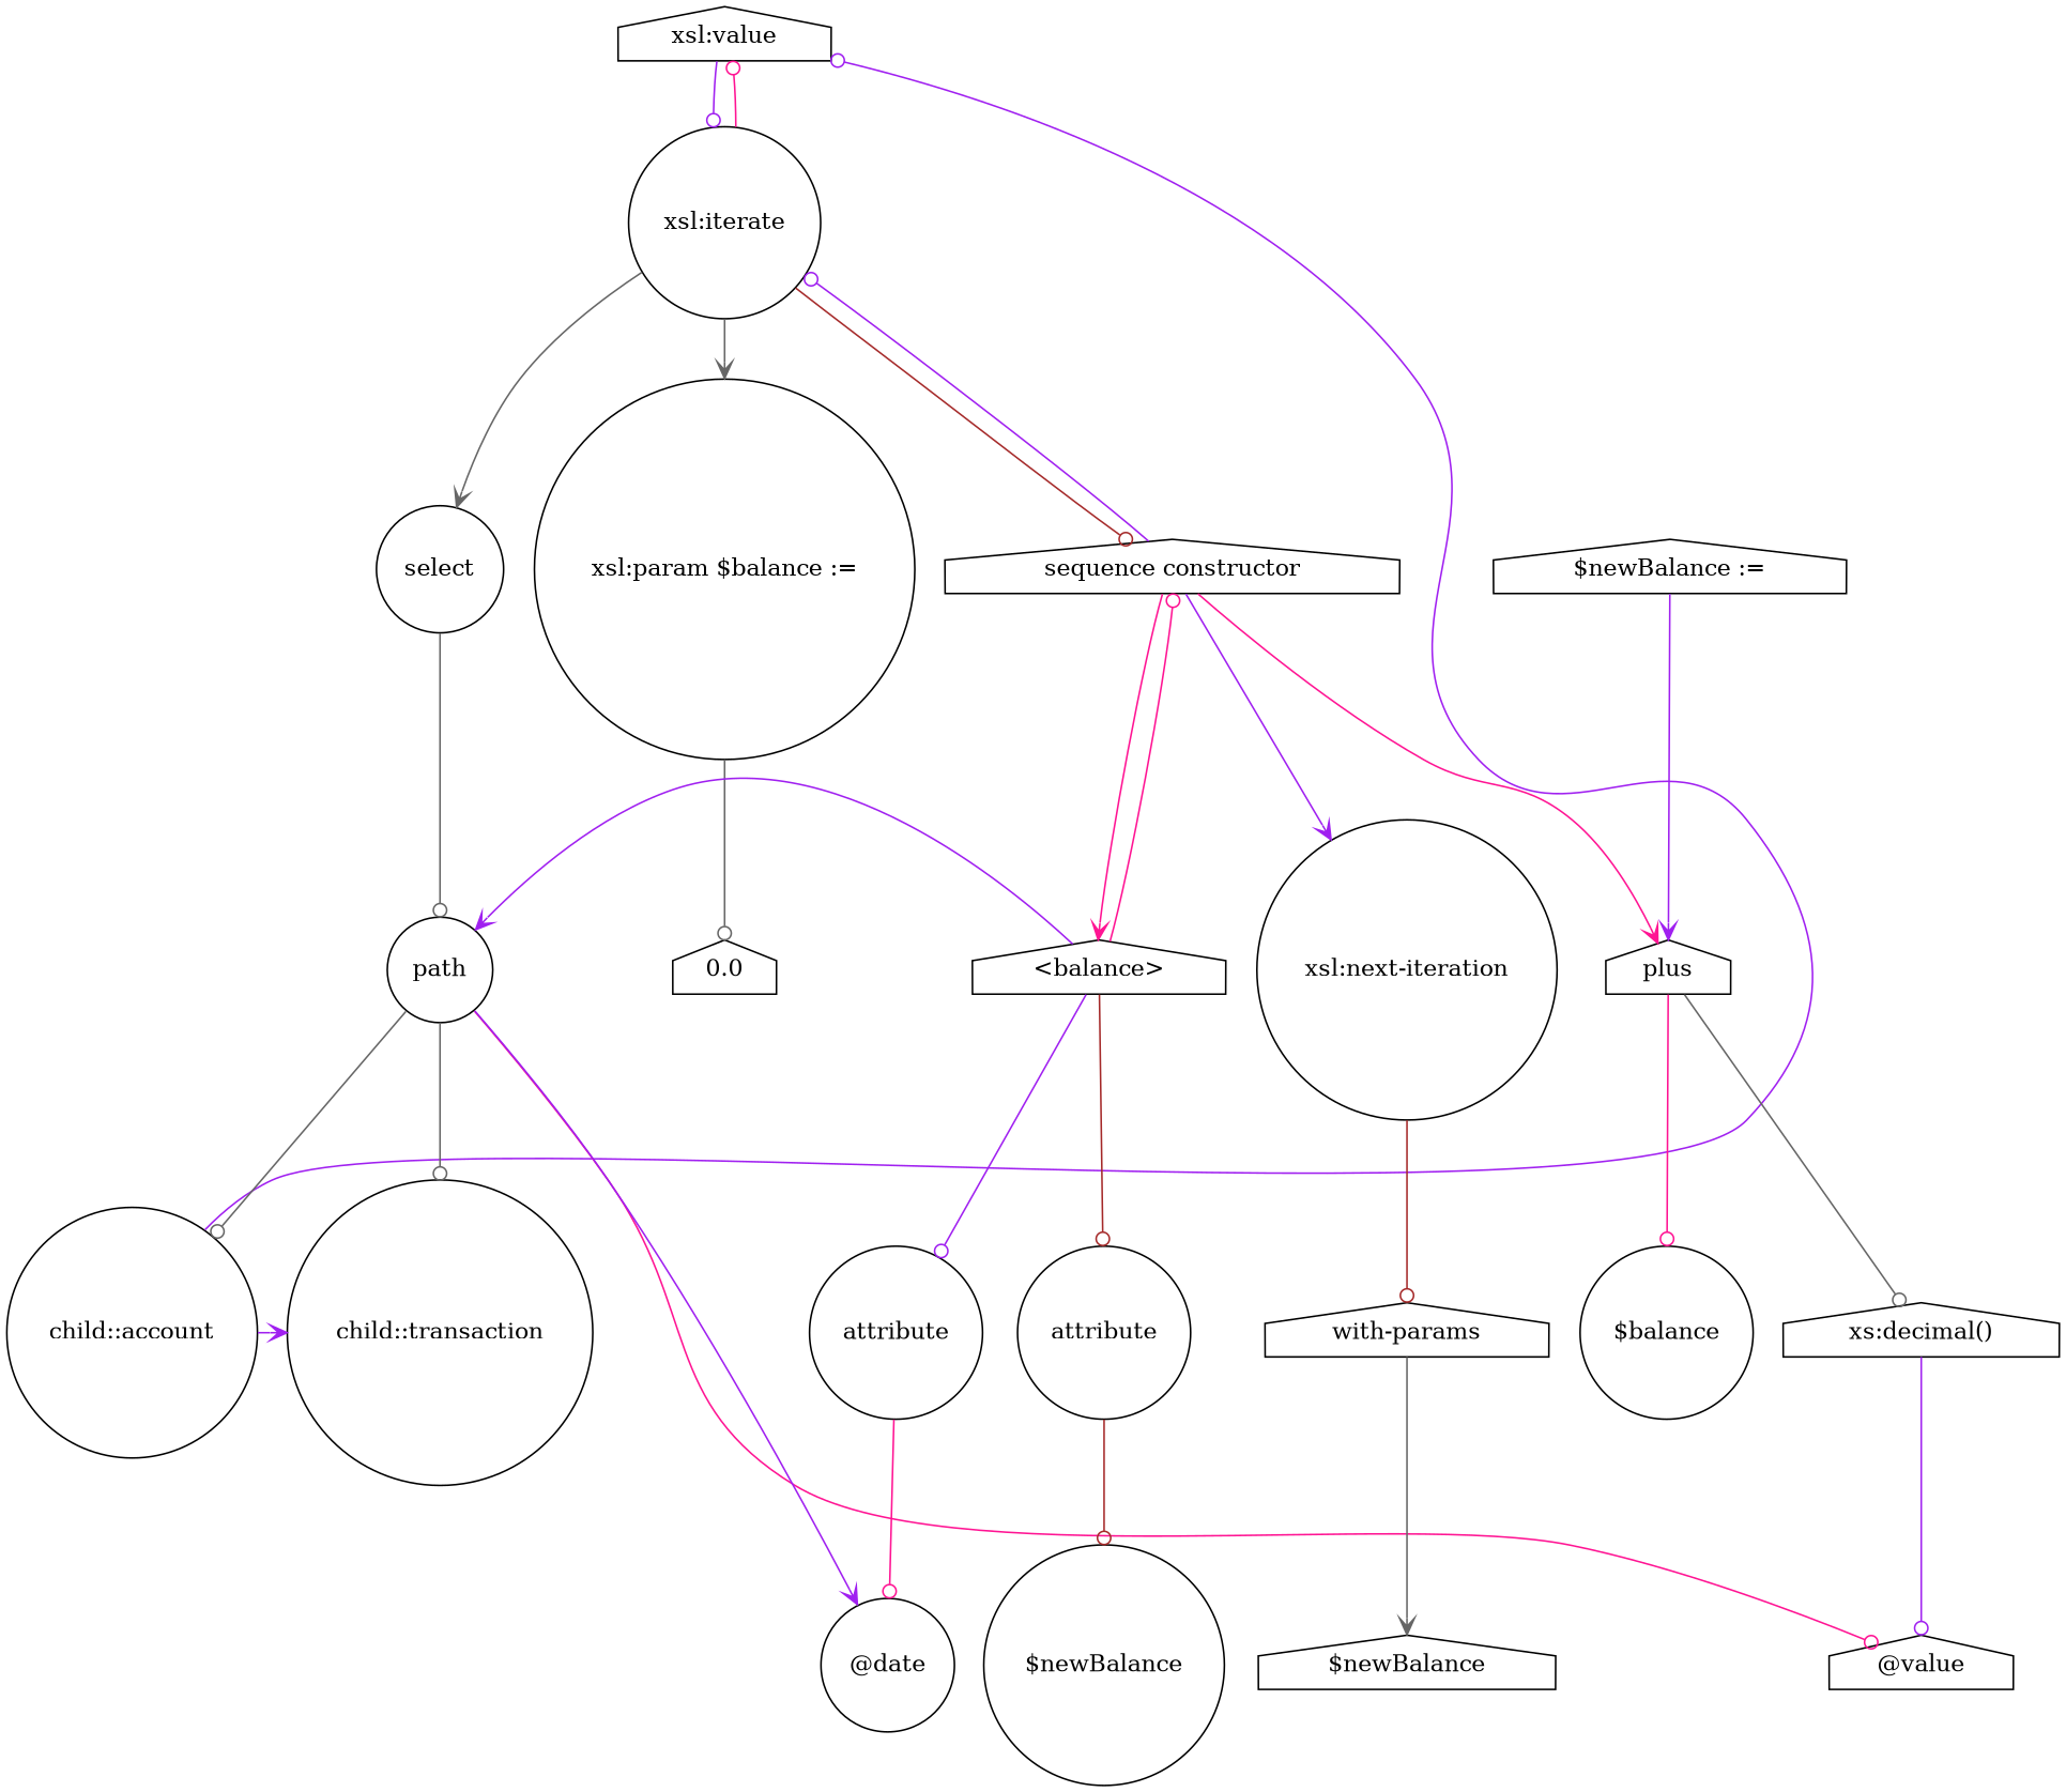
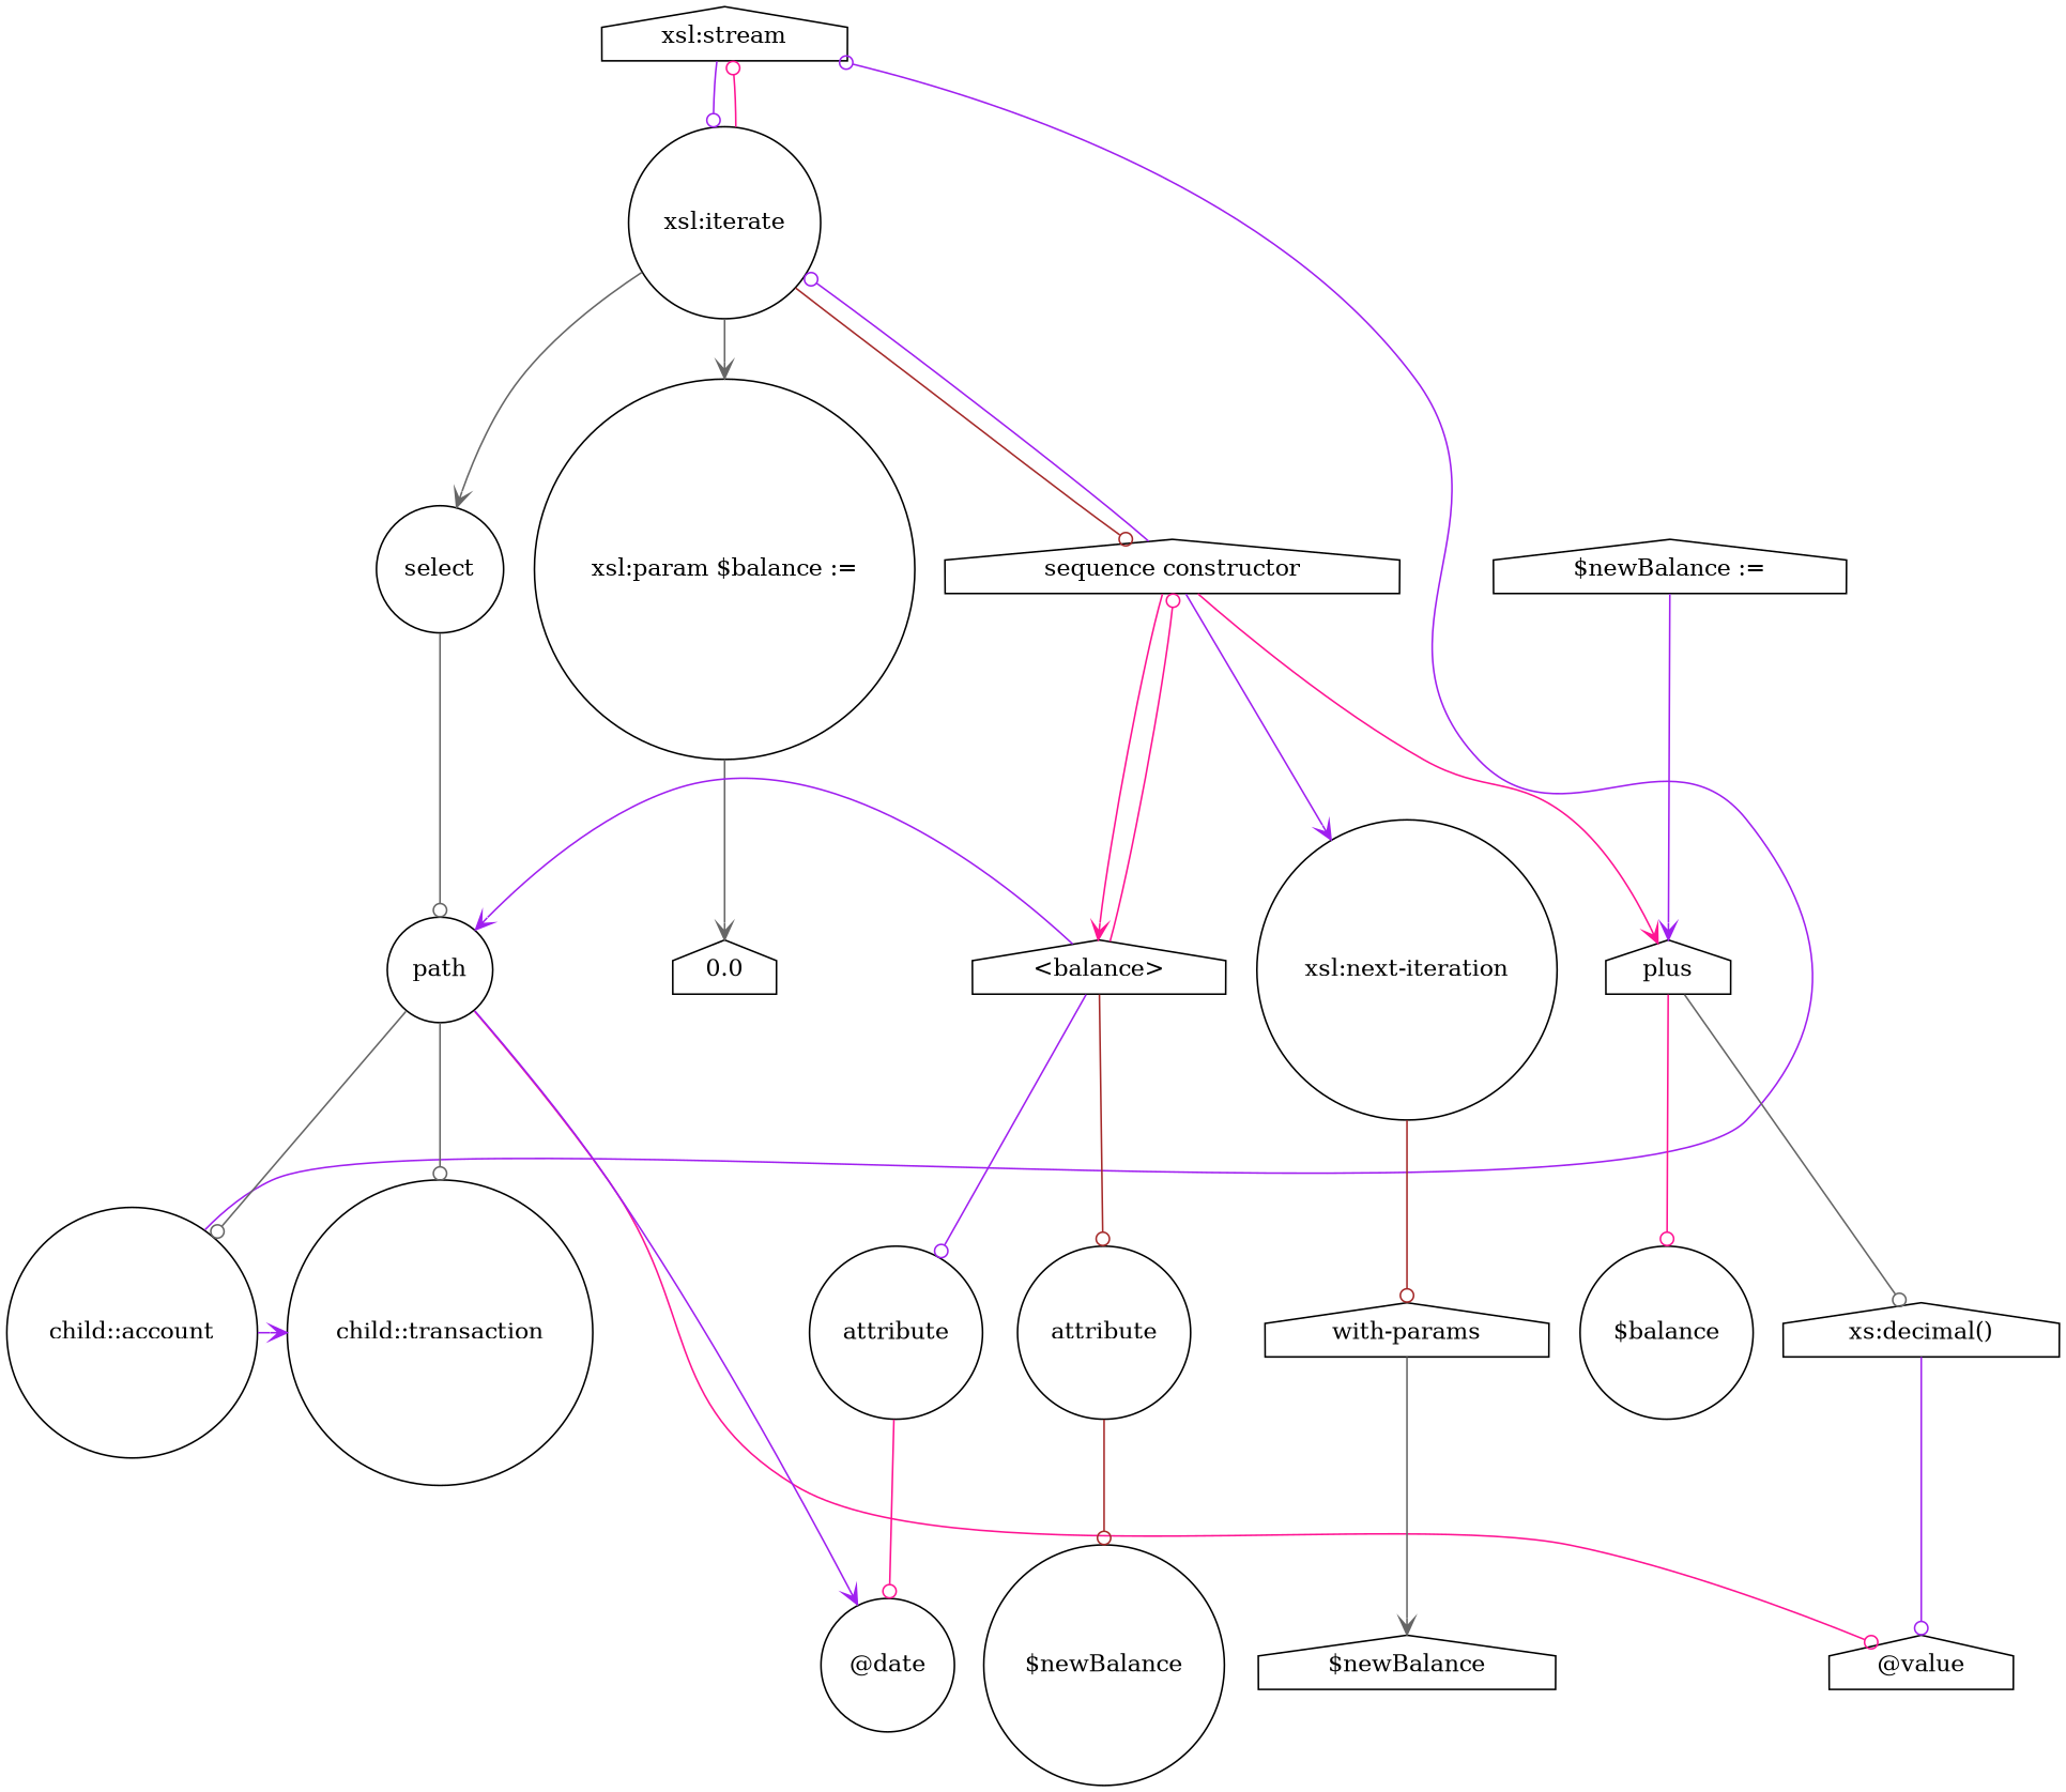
  digraph {
    compound=true
    node [shape=circle]
    edge [arrowhead=odot color=purple]
-   n1 [label="xsl:value" shape=house]
+   n1 [label="xsl:stream" shape=house]
    n2 [label="xsl:iterate"]
    n3 [label=select]
    n4 [label="xsl:param $balance :="]
    n5 [label="sequence constructor" shape=house]
    n6 [label="child::account"]
    n7 [label="child::transaction"]
    n8 [label=path]
    n9 [label=0.0 shape=house]
    n10 [label="<balance>" shape=house]
    n11 [label="xsl:next-iteration"]
    n12 [label=plus shape=house]
    n13 [label="@value" shape=house]
    n14 [label="@date"]
    n15 [label="$newBalance :=" shape=house]
    n16 [label=attribute]
    n17 [label=attribute]
    n18 [label="with-params" shape=house]
    n19 [label="$balance"]
    n20 [label="xs:decimal()" shape=house]
    n21 [label="$newBalance"]
    n22 [label="$newBalance" shape=house]
    n1 -> n2
    n2 -> n1 [color=deeppink constraint=false]
    n2 -> n3 [arrowhead=vee color=gray40]
    n2 -> n4 [arrowhead=vee color=gray40]
    n2 -> n5 [color=brown]
    n3 -> n8 [color=gray40]
-   n4 -> n9 [color=gray40]
+   n4 -> n9 [arrowhead=vee color=gray40]
    n5 -> n2 [constraint=false]
    n5 -> n10 [arrowhead=vee color=deeppink]
    n5 -> n11 [arrowhead=vee]
    n5 -> n12 [arrowhead=vee color=deeppink]
    n6 -> n1 [constraint=false]
    n6 -> n7 [arrowhead=vee constraint=false]
    n8 -> n6 [color=gray40]
    n8 -> n7 [color=gray40]
    n8 -> n13 [color=deeppink constraint=false]
    n8 -> n14 [arrowhead=vee constraint=false]
    n10 -> n5 [color=deeppink constraint=false]
    n10 -> n8 [arrowhead=vee constraint=false]
    n10 -> n16
    n10 -> n17 [color=brown]
    n11 -> n18 [color=brown]
    n12 -> n19 [color=deeppink]
    n12 -> n20 [color=gray40]
    n15 -> n12 [arrowhead=vee]
    n16 -> n14 [color=deeppink]
    n17 -> n21 [color=brown]
    n18 -> n22 [arrowhead=vee color=gray40]
    n20 -> n13
  }
